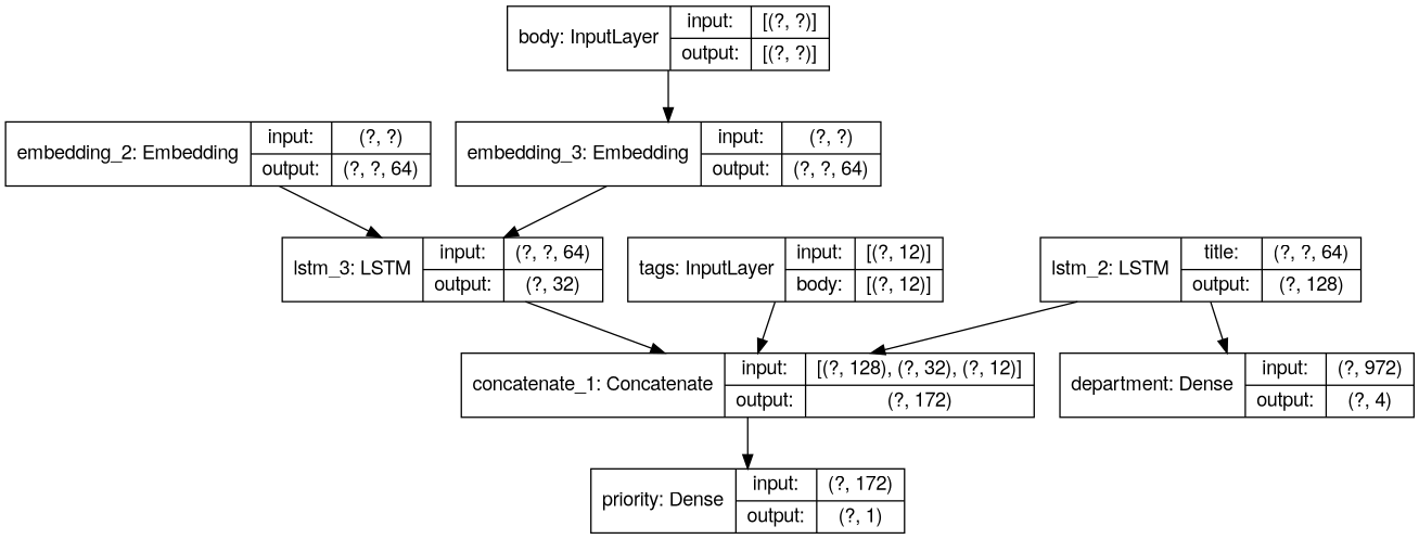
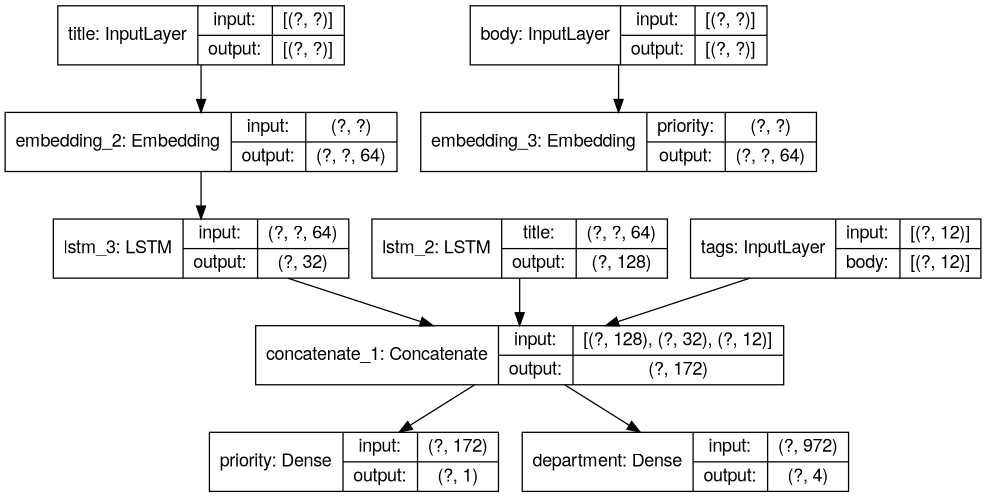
  digraph {
    concentrate=True
    fontname="Helvetica,Arial,sans-serif"
    rankdir=TB
    node [fontname="Helvetica,Arial,sans-serif" shape=record]
    edge [fontname="Helvetica,Arial,sans-serif"]
+   n1 [label="title: InputLayer\n|{input:|output:}|{{[(?, ?)]}|{[(?, ?)]}}"]
    n2 [label="embedding_2: Embedding\n|{input:|output:}|{{(?, ?)}|{(?, ?, 64)}}"]
    n3 [label="lstm_3: LSTM\n|{input:|output:}|{{(?, ?, 64)}|{(?, 32)}}"]
    n4 [label="body: InputLayer\n|{input:|output:}|{{[(?, ?)]}|{[(?, ?)]}}"]
-   n5 [label="embedding_3: Embedding\n|{input:|output:}|{{(?, ?)}|{(?, ?, 64)}}"]
+   n5 [label="embedding_3: Embedding\n|{priority:|output:}|{{(?, ?)}|{(?, ?, 64)}}"]
    n6 [label="lstm_2: LSTM\n|{title:|output:}|{{(?, ?, 64)}|{(?, 128)}}"]
    n7 [label="concatenate_1: Concatenate\n|{input:|output:}|{{[(?, 128), (?, 32), (?, 12)]}|{(?, 172)}}"]
    n8 [label="priority: Dense\n|{input:|output:}|{{(?, 172)}|{(?, 1)}}"]
    n9 [label="department: Dense\n|{input:|output:}|{{(?, 972)}|{(?, 4)}}"]
    n10 [label="tags: InputLayer\n|{input:|body:}|{{[(?, 12)]}|{[(?, 12)]}}"]
+   n1 -> n2
    n2 -> n3
    n3 -> n7
    n4 -> n5
-   n5 -> n3
    n6 -> n7
    n7 -> n8
-   n6 -> n9
+   n7 -> n9
    n10 -> n7
  }
